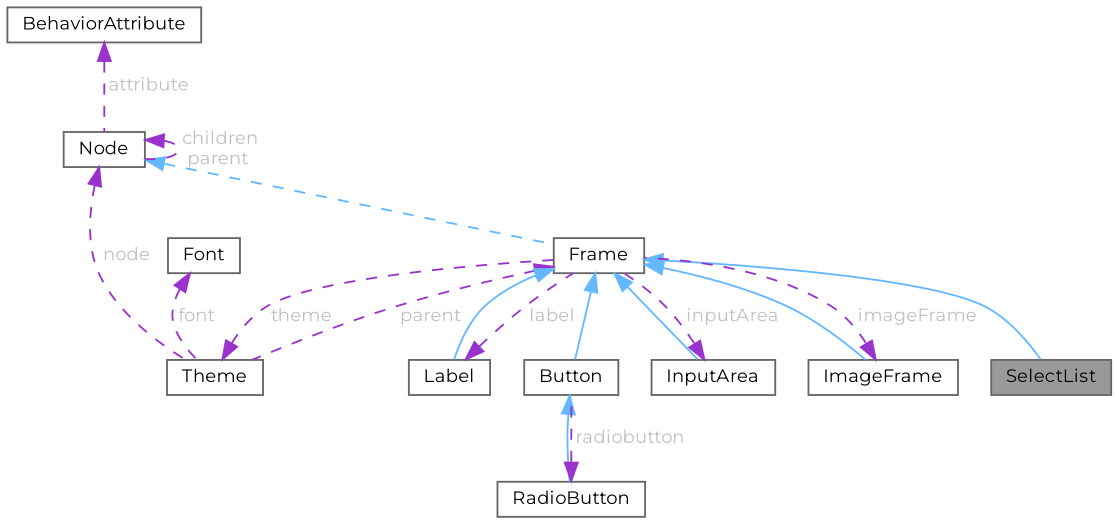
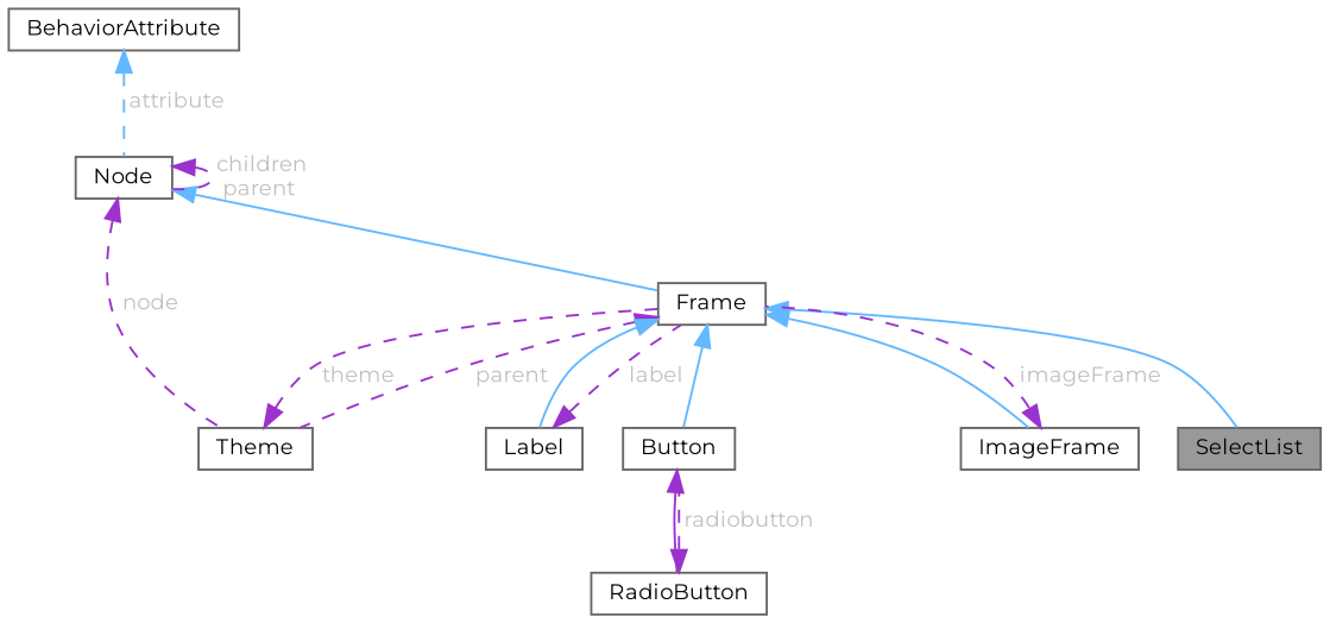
  digraph {
    fontname=Montserrat
    node [color=gray40 fillcolor=white fontname=Montserrat fontsize=10 shape=box style=filled]
    edge [color=darkorchid3 dir=back fontname=Montserrat fontsize=10 labelfontname=Helvetica labelfontsize=10 style=dashed fontcolor=grey]
    n1 [fillcolor=grey60 fontcolor=black height=0.2 label=SelectList width=0.4]
    n2 [height=0.2 label=Frame width=0.4]
    n3 [height=0.2 label=Theme width=0.4]
    n4 [height=0.2 label=Label width=0.4]
    n5 [height=0.2 label=Button width=0.4]
-   n6 [height=0.2 label=InputArea width=0.4]
    n7 [height=0.2 label=ImageFrame width=0.4]
    n8 [height=0.2 label=RadioButton width=0.4]
    n9 [height=0.2 label="Node" width=0.4]
    n10 [height=0.2 label=BehaviorAttribute width=0.4]
-   n11 [height=0.2 label=Font width=0.4]
    n2 -> n1 [color=steelblue1 style=solid fontcolor=""]
    n2 -> n3 [label=" parent"]
    n2 -> n4 [color=steelblue1 style=solid fontcolor=""]
    n2 -> n5 [color=steelblue1 style=solid fontcolor=""]
-   n2 -> n6 [color=steelblue1 style=solid fontcolor=""]
    n2 -> n7 [color=steelblue1 style=solid fontcolor=""]
    n3 -> n2 [label=" theme"]
    n4 -> n2 [label=" label"]
-   n5 -> n8 [color=steelblue1 style=solid fontcolor=""]
-   n6 -> n2 [label=" inputArea"]
+   n5 -> n8 [style=solid fontcolor=""]
    n7 -> n2 [label=" imageFrame"]
    n8 -> n5 [label=" radiobutton"]
-   n9 -> n2 [color=steelblue1 fontcolor=""]
+   n9 -> n2 [color=steelblue1 style=solid fontcolor=""]
    n9 -> n3 [label=" node"]
    n9 -> n9 [label=" children\nparent"]
-   n10 -> n9 [label=" attribute"]
-   n11 -> n3 [label=" font"]
+   n10 -> n9 [color=steelblue1 label=" attribute"]
  }
